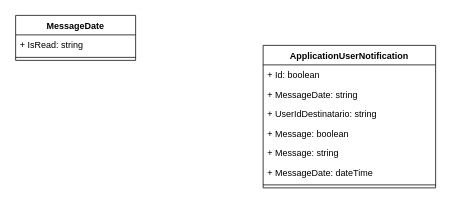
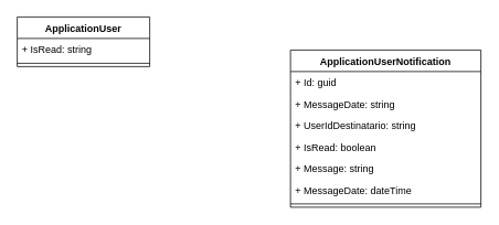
  <mxCell id="0" />
  <mxCell id="1" parent="0" />
- <mxCell id="2" value="MessageDate" style="swimlane;fontStyle=1;align=center;verticalAlign=top;childLayout=stackLayout;horizontal=1;startSize=26;horizontalStack=0;resizeParent=1;resizeParentMax=0;resizeLast=0;collapsible=1;marginBottom=0;" vertex="1" parent="1"><mxGeometry x="20" y="20" width="160" height="60" as="geometry"><mxRectangle x="140" y="260" width="130" height="30" as="alternateBounds" /></mxGeometry></mxCell>
+ <mxCell id="2" value="ApplicationUser" style="swimlane;fontStyle=1;align=center;verticalAlign=top;childLayout=stackLayout;horizontal=1;startSize=26;horizontalStack=0;resizeParent=1;resizeParentMax=0;resizeLast=0;collapsible=1;marginBottom=0;" vertex="1" parent="1"><mxGeometry x="20" y="20" width="160" height="60" as="geometry"><mxRectangle x="140" y="260" width="130" height="30" as="alternateBounds" /></mxGeometry></mxCell>
  <mxCell id="3" value="+ IsRead: string" style="text;strokeColor=none;fillColor=none;align=left;verticalAlign=top;spacingLeft=4;spacingRight=4;overflow=hidden;rotatable=0;points=[[0,0.5],[1,0.5]];portConstraint=eastwest;" vertex="1" parent="2"><mxGeometry y="26" width="160" height="26" as="geometry" /></mxCell>
  <mxCell id="4" value="" style="line;strokeWidth=1;fillColor=none;align=left;verticalAlign=middle;spacingTop=-1;spacingLeft=3;spacingRight=3;rotatable=0;labelPosition=right;points=[];portConstraint=eastwest;strokeColor=inherit;" vertex="1" parent="2"><mxGeometry y="52" width="160" height="8" as="geometry" /></mxCell>
  <mxCell id="5" value="ApplicationUserNotification" style="swimlane;fontStyle=1;align=center;verticalAlign=top;childLayout=stackLayout;horizontal=1;startSize=26;horizontalStack=0;resizeParent=1;resizeParentMax=0;resizeLast=0;collapsible=1;marginBottom=0;" vertex="1" parent="1"><mxGeometry x="350" y="60" width="230" height="190" as="geometry"><mxRectangle x="460" y="140" width="200" height="30" as="alternateBounds" /></mxGeometry></mxCell>
- <mxCell id="6" value="+ Id: boolean" style="text;strokeColor=none;fillColor=none;align=left;verticalAlign=top;spacingLeft=4;spacingRight=4;overflow=hidden;rotatable=0;points=[[0,0.5],[1,0.5]];portConstraint=eastwest;" vertex="1" parent="5"><mxGeometry y="26" width="230" height="26" as="geometry" /></mxCell>
+ <mxCell id="6" value="+ Id: guid" style="text;strokeColor=none;fillColor=none;align=left;verticalAlign=top;spacingLeft=4;spacingRight=4;overflow=hidden;rotatable=0;points=[[0,0.5],[1,0.5]];portConstraint=eastwest;" vertex="1" parent="5"><mxGeometry y="26" width="230" height="26" as="geometry" /></mxCell>
  <mxCell id="7" value="+ MessageDate: string&#10;" style="text;strokeColor=none;fillColor=none;align=left;verticalAlign=top;spacingLeft=4;spacingRight=4;overflow=hidden;rotatable=0;points=[[0,0.5],[1,0.5]];portConstraint=eastwest;" vertex="1" parent="5"><mxGeometry y="52" width="230" height="26" as="geometry" /></mxCell>
  <mxCell id="8" value="+ UserIdDestinatario: string" style="text;strokeColor=none;fillColor=none;align=left;verticalAlign=top;spacingLeft=4;spacingRight=4;overflow=hidden;rotatable=0;points=[[0,0.5],[1,0.5]];portConstraint=eastwest;" vertex="1" parent="5"><mxGeometry y="78" width="230" height="26" as="geometry" /></mxCell>
- <mxCell id="9" value="+ Message: boolean" style="text;strokeColor=none;fillColor=none;align=left;verticalAlign=top;spacingLeft=4;spacingRight=4;overflow=hidden;rotatable=0;points=[[0,0.5],[1,0.5]];portConstraint=eastwest;" vertex="1" parent="5"><mxGeometry y="104" width="230" height="26" as="geometry" /></mxCell>
+ <mxCell id="9" value="+ IsRead: boolean" style="text;strokeColor=none;fillColor=none;align=left;verticalAlign=top;spacingLeft=4;spacingRight=4;overflow=hidden;rotatable=0;points=[[0,0.5],[1,0.5]];portConstraint=eastwest;" vertex="1" parent="5"><mxGeometry y="104" width="230" height="26" as="geometry" /></mxCell>
  <mxCell id="10" value="+ Message: string" style="text;strokeColor=none;fillColor=none;align=left;verticalAlign=top;spacingLeft=4;spacingRight=4;overflow=hidden;rotatable=0;points=[[0,0.5],[1,0.5]];portConstraint=eastwest;" vertex="1" parent="5"><mxGeometry y="130" width="230" height="26" as="geometry" /></mxCell>
  <mxCell id="11" value="+ MessageDate: dateTime" style="text;strokeColor=none;fillColor=none;align=left;verticalAlign=top;spacingLeft=4;spacingRight=4;overflow=hidden;rotatable=0;points=[[0,0.5],[1,0.5]];portConstraint=eastwest;" vertex="1" parent="5"><mxGeometry y="156" width="230" height="26" as="geometry" /></mxCell>
  <mxCell id="12" value="" style="line;strokeWidth=1;fillColor=none;align=left;verticalAlign=middle;spacingTop=-1;spacingLeft=3;spacingRight=3;rotatable=0;labelPosition=right;points=[];portConstraint=eastwest;strokeColor=inherit;" vertex="1" parent="5"><mxGeometry y="182" width="230" height="8" as="geometry" /></mxCell>
